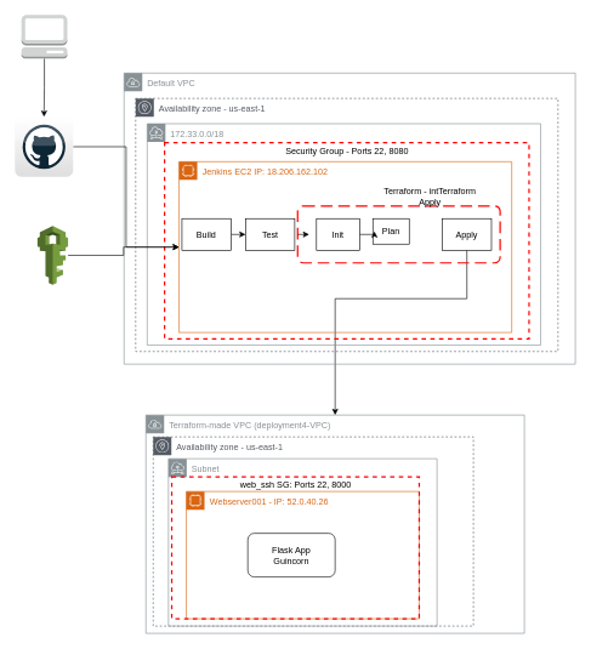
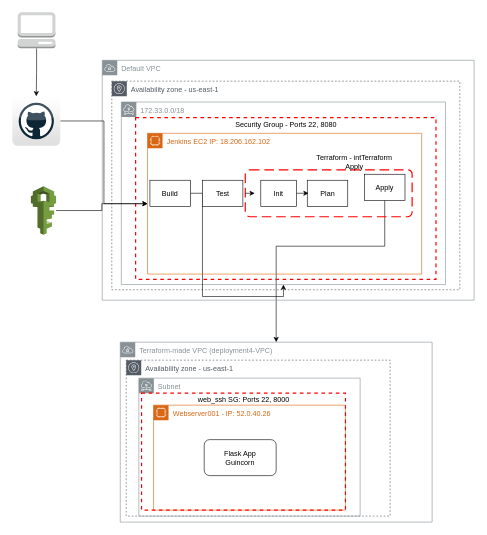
  <mxCell id="0" />
  <mxCell id="1" parent="0" />
  <mxCell id="2" style="edgeStyle=orthogonalEdgeStyle;rounded=0;orthogonalLoop=1;jettySize=auto;html=1;exitX=0.5;exitY=1;exitDx=0;exitDy=0;" edge="1" parent="1" source="13" target="26"><mxGeometry relative="1" as="geometry"><Array as="points"><mxPoint x="641" y="410" /><mxPoint x="460" y="410" /></Array></mxGeometry></mxCell>
  <mxCell id="3" value="" style="group" vertex="1" connectable="0" parent="1"><mxGeometry x="170" y="100" width="620" height="400" as="geometry" /></mxCell>
  <mxCell id="4" value="" style="rounded=1;arcSize=10;dashed=1;strokeColor=#ff0000;fillColor=none;gradientColor=none;dashPattern=8 4;strokeWidth=2;" vertex="1" parent="3"><mxGeometry x="238.462" y="182.609" width="278.205" height="78.261" as="geometry" /></mxCell>
  <mxCell id="5" value="Default VPC" style="sketch=0;outlineConnect=0;gradientColor=none;html=1;whiteSpace=wrap;fontSize=12;fontStyle=0;shape=mxgraph.aws4.group;grIcon=mxgraph.aws4.group_vpc;strokeColor=#879196;fillColor=none;verticalAlign=top;align=left;spacingLeft=30;fontColor=#879196;dashed=0;" vertex="1" parent="3"><mxGeometry width="620" height="400" as="geometry" /></mxCell>
  <mxCell id="6" value="Availability zone - us-east-1" style="sketch=0;outlineConnect=0;gradientColor=none;html=1;whiteSpace=wrap;fontSize=12;fontStyle=0;shape=mxgraph.aws4.group;grIcon=mxgraph.aws4.group_availability_zone;strokeColor=#545B64;fillColor=none;verticalAlign=top;align=left;spacingLeft=30;fontColor=#545B64;dashed=1;" vertex="1" parent="3"><mxGeometry x="15.897" y="34.783" width="580.256" height="347.826" as="geometry" /></mxCell>
  <mxCell id="7" value="172.33.0.0/18" style="sketch=0;outlineConnect=0;gradientColor=none;html=1;whiteSpace=wrap;fontSize=12;fontStyle=0;shape=mxgraph.aws4.group;grIcon=mxgraph.aws4.group_subnet;strokeColor=#879196;fillColor=none;verticalAlign=top;align=left;spacingLeft=30;fontColor=#879196;dashed=0;" vertex="1" parent="3"><mxGeometry x="31.795" y="69.565" width="540.513" height="304.348" as="geometry" /></mxCell>
  <mxCell id="8" value="Security Group - Ports 22, 8080" style="fontStyle=0;verticalAlign=top;align=center;spacingTop=-2;fillColor=none;rounded=0;whiteSpace=wrap;html=1;strokeColor=#FF0000;strokeWidth=2;dashed=1;container=1;collapsible=0;expand=0;recursiveResize=0;" vertex="1" parent="3"><mxGeometry x="55.641" y="95.652" width="500.769" height="269.565" as="geometry" /></mxCell>
- <mxCell id="9" style="edgeStyle=orthogonalEdgeStyle;rounded=0;orthogonalLoop=1;jettySize=auto;html=1;exitX=1;exitY=0.5;exitDx=0;exitDy=0;entryX=0;entryY=0.5;entryDx=0;entryDy=0;" edge="1" parent="8" source="10" target="11"><mxGeometry relative="1" as="geometry" /></mxCell>
+ <mxCell id="9" style="edgeStyle=orthogonalEdgeStyle;rounded=0;orthogonalLoop=1;jettySize=auto;html=1;exitX=1;exitY=0.5;exitDx=0;exitDy=0;" edge="1" parent="8" source="10" target="7"><mxGeometry relative="1" as="geometry" /></mxCell>
  <mxCell id="10" value="Build" style="rounded=0;whiteSpace=wrap;html=1;" vertex="1" parent="8"><mxGeometry x="23.846" y="104.348" width="67.564" height="43.478" as="geometry" /></mxCell>
  <mxCell id="11" value="Test" style="rounded=0;whiteSpace=wrap;html=1;" vertex="1" parent="8"><mxGeometry x="111.282" y="104.348" width="67.564" height="43.478" as="geometry" /></mxCell>
- <mxCell id="12" value="Plan" style="rounded=0;whiteSpace=wrap;html=1;" vertex="1" parent="8"><mxGeometry x="286.154" y="104.348" width="50" height="35" as="geometry" /></mxCell>
- <mxCell id="13" value="Apply" style="rounded=0;whiteSpace=wrap;html=1;" vertex="1" parent="8"><mxGeometry x="381.538" y="104.348" width="67.564" height="43.478" as="geometry" /></mxCell>
+ <mxCell id="12" value="Plan" style="rounded=0;whiteSpace=wrap;html=1;" vertex="1" parent="8"><mxGeometry x="286.154" y="104.348" width="67.564" height="43.478" as="geometry" /></mxCell>
+ <mxCell id="13" value="Apply" style="rounded=0;whiteSpace=wrap;html=1;" vertex="1" parent="8"><mxGeometry x="381.538" y="94.348" width="67.564" height="43.478" as="geometry" /></mxCell>
  <mxCell id="14" value="Jenkins EC2 IP: 18.206.162.102" style="points=[[0,0],[0.25,0],[0.5,0],[0.75,0],[1,0],[1,0.25],[1,0.5],[1,0.75],[1,1],[0.75,1],[0.5,1],[0.25,1],[0,1],[0,0.75],[0,0.5],[0,0.25]];outlineConnect=0;gradientColor=none;html=1;whiteSpace=wrap;fontSize=12;fontStyle=0;container=1;pointerEvents=0;collapsible=0;recursiveResize=0;shape=mxgraph.aws4.group;grIcon=mxgraph.aws4.group_ec2_instance_contents;strokeColor=#D86613;fillColor=none;verticalAlign=top;align=left;spacingLeft=30;fontColor=#D86613;dashed=0;" vertex="1" parent="3"><mxGeometry x="75.513" y="121.739" width="457.051" height="234.783" as="geometry" /></mxCell>
  <mxCell id="15" value="Init" style="rounded=0;whiteSpace=wrap;html=1;" vertex="1" parent="14"><mxGeometry x="188.846" y="78.261" width="59.615" height="43.478" as="geometry" /></mxCell>
  <mxCell id="16" value="Terraform - intTerraform Apply" style="text;html=1;strokeColor=none;fillColor=none;align=center;verticalAlign=middle;whiteSpace=wrap;rounded=0;" vertex="1" parent="14"><mxGeometry x="276.615" y="34.783" width="136.718" height="26.087" as="geometry" /></mxCell>
  <mxCell id="17" style="edgeStyle=orthogonalEdgeStyle;rounded=0;orthogonalLoop=1;jettySize=auto;html=1;exitX=0;exitY=0.5;exitDx=0;exitDy=0;entryX=0.057;entryY=0.5;entryDx=0;entryDy=0;entryPerimeter=0;" edge="1" parent="3" source="4" target="4"><mxGeometry relative="1" as="geometry" /></mxCell>
  <mxCell id="18" style="edgeStyle=orthogonalEdgeStyle;rounded=0;orthogonalLoop=1;jettySize=auto;html=1;exitX=1;exitY=0.5;exitDx=0;exitDy=0;" edge="1" parent="3" source="15" target="12"><mxGeometry relative="1" as="geometry" /></mxCell>
  <mxCell id="19" style="edgeStyle=orthogonalEdgeStyle;rounded=0;orthogonalLoop=1;jettySize=auto;html=1;" edge="1" parent="1" source="20" target="14"><mxGeometry relative="1" as="geometry" /></mxCell>
  <mxCell id="20" value="" style="dashed=0;outlineConnect=0;html=1;align=center;labelPosition=center;verticalLabelPosition=bottom;verticalAlign=top;shape=mxgraph.webicons.github;gradientColor=#DFDEDE" vertex="1" parent="1"><mxGeometry x="20" y="160" width="80" height="82.4" as="geometry" /></mxCell>
  <mxCell id="21" style="edgeStyle=orthogonalEdgeStyle;rounded=0;orthogonalLoop=1;jettySize=auto;html=1;exitX=0.5;exitY=1;exitDx=0;exitDy=0;exitPerimeter=0;" edge="1" parent="1" source="22" target="20"><mxGeometry relative="1" as="geometry" /></mxCell>
  <mxCell id="22" value="" style="outlineConnect=0;dashed=0;verticalLabelPosition=bottom;verticalAlign=top;align=center;html=1;shape=mxgraph.aws3.management_console;fillColor=#D2D3D3;gradientColor=none;" vertex="1" parent="1"><mxGeometry x="29" y="20" width="63" height="60" as="geometry" /></mxCell>
  <mxCell id="23" style="edgeStyle=orthogonalEdgeStyle;rounded=0;orthogonalLoop=1;jettySize=auto;html=1;" edge="1" parent="1" source="24" target="14"><mxGeometry relative="1" as="geometry" /></mxCell>
  <mxCell id="24" value="" style="outlineConnect=0;dashed=0;verticalLabelPosition=bottom;verticalAlign=top;align=center;html=1;shape=mxgraph.aws3.iam;fillColor=#759C3E;gradientColor=none;" vertex="1" parent="1"><mxGeometry x="51" y="310" width="42" height="81" as="geometry" /></mxCell>
  <mxCell id="25" value="" style="group" vertex="1" connectable="0" parent="1"><mxGeometry x="200" y="570" width="520" height="300" as="geometry" /></mxCell>
  <mxCell id="26" value="Terraform-made VPC (deployment4-VPC)" style="sketch=0;outlineConnect=0;gradientColor=none;html=1;whiteSpace=wrap;fontSize=12;fontStyle=0;shape=mxgraph.aws4.group;grIcon=mxgraph.aws4.group_vpc;strokeColor=#879196;fillColor=none;verticalAlign=top;align=left;spacingLeft=30;fontColor=#879196;dashed=0;" vertex="1" parent="25"><mxGeometry width="520" height="300" as="geometry" /></mxCell>
  <mxCell id="27" value="Availability zone - us-east-1" style="sketch=0;outlineConnect=0;gradientColor=none;html=1;whiteSpace=wrap;fontSize=12;fontStyle=0;shape=mxgraph.aws4.group;grIcon=mxgraph.aws4.group_availability_zone;strokeColor=#545B64;fillColor=none;verticalAlign=top;align=left;spacingLeft=30;fontColor=#545B64;dashed=1;" vertex="1" parent="25"><mxGeometry x="10" y="30" width="440" height="260" as="geometry" /></mxCell>
  <mxCell id="28" value="Subnet" style="sketch=0;outlineConnect=0;gradientColor=none;html=1;whiteSpace=wrap;fontSize=12;fontStyle=0;shape=mxgraph.aws4.group;grIcon=mxgraph.aws4.group_subnet;strokeColor=#879196;fillColor=none;verticalAlign=top;align=left;spacingLeft=30;fontColor=#879196;dashed=0;" vertex="1" parent="25"><mxGeometry x="31" y="60" width="369" height="230" as="geometry" /></mxCell>
  <mxCell id="29" value="Webserver001 - IP: 52.0.40.26" style="points=[[0,0],[0.25,0],[0.5,0],[0.75,0],[1,0],[1,0.25],[1,0.5],[1,0.75],[1,1],[0.75,1],[0.5,1],[0.25,1],[0,1],[0,0.75],[0,0.5],[0,0.25]];outlineConnect=0;gradientColor=none;html=1;whiteSpace=wrap;fontSize=12;fontStyle=0;container=1;pointerEvents=0;collapsible=0;recursiveResize=0;shape=mxgraph.aws4.group;grIcon=mxgraph.aws4.group_ec2_instance_contents;strokeColor=#D86613;fillColor=none;verticalAlign=top;align=left;spacingLeft=30;fontColor=#D86613;dashed=0;" vertex="1" parent="25"><mxGeometry x="55.5" y="105" width="320" height="175" as="geometry" /></mxCell>
  <mxCell id="30" value="web_ssh SG: Ports 22, 8000" style="fontStyle=0;verticalAlign=top;align=center;spacingTop=-2;fillColor=none;rounded=0;whiteSpace=wrap;html=1;strokeColor=#FF0000;strokeWidth=2;dashed=1;container=1;collapsible=0;expand=0;recursiveResize=0;" vertex="1" parent="29"><mxGeometry x="-20" y="-20" width="340" height="195" as="geometry" /></mxCell>
  <mxCell id="31" value="Flask App&lt;br&gt;Guincorn" style="rounded=1;whiteSpace=wrap;html=1;" vertex="1" parent="30"><mxGeometry x="104.5" y="77.5" width="120" height="60" as="geometry" /></mxCell>
